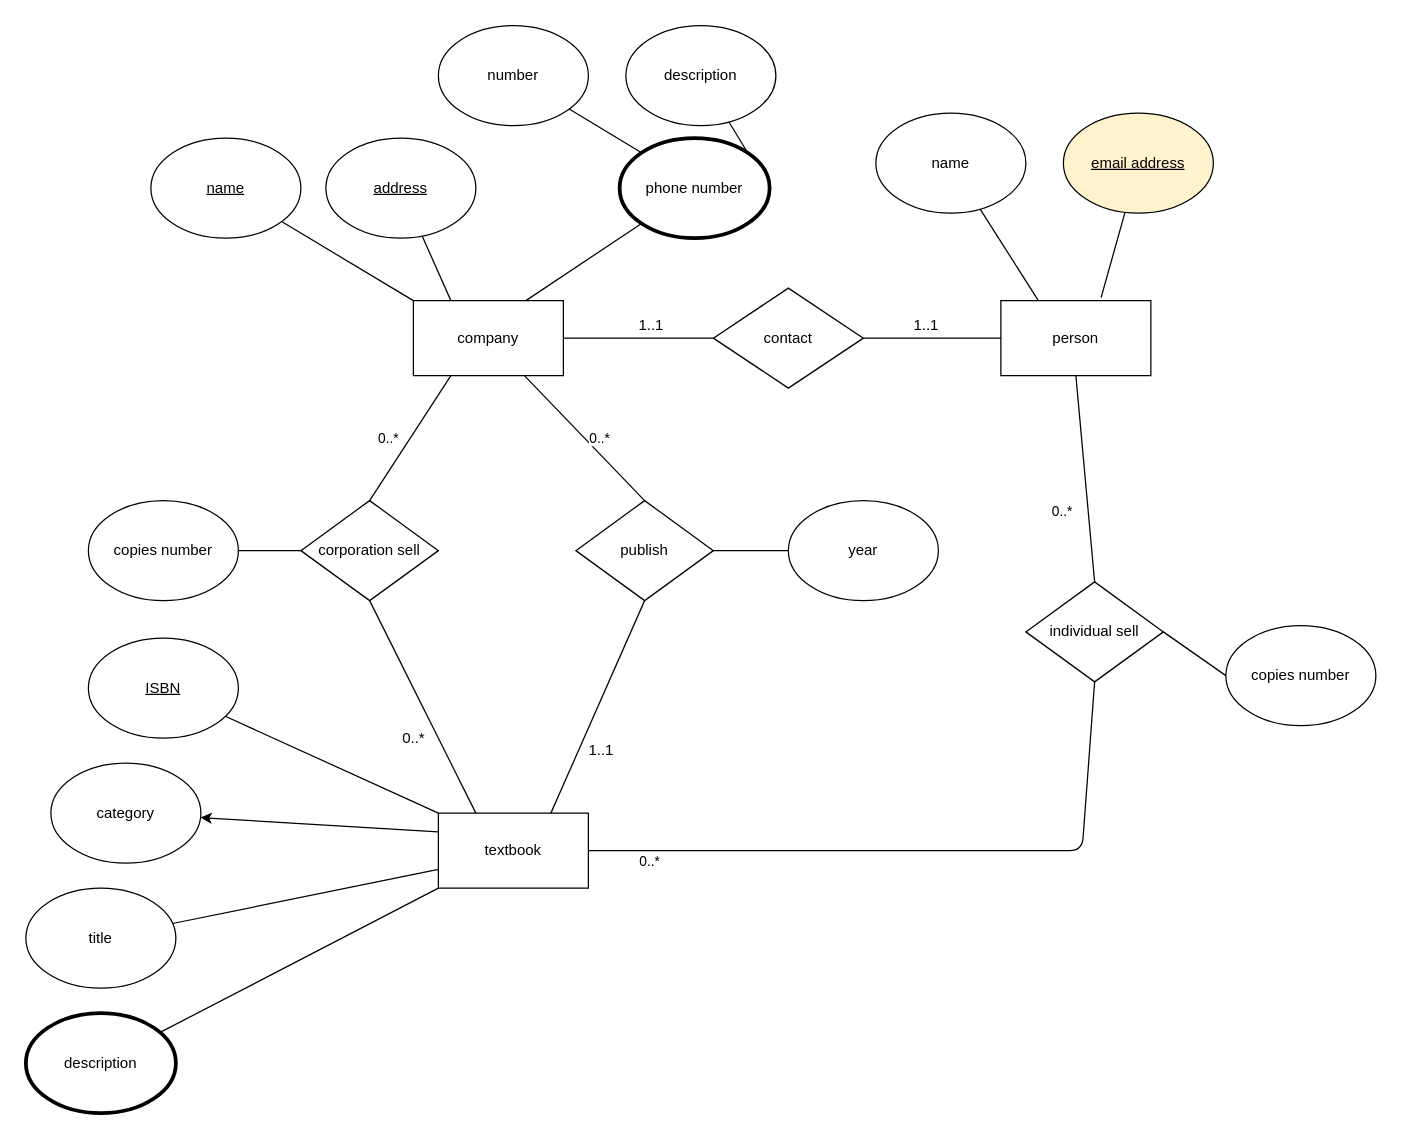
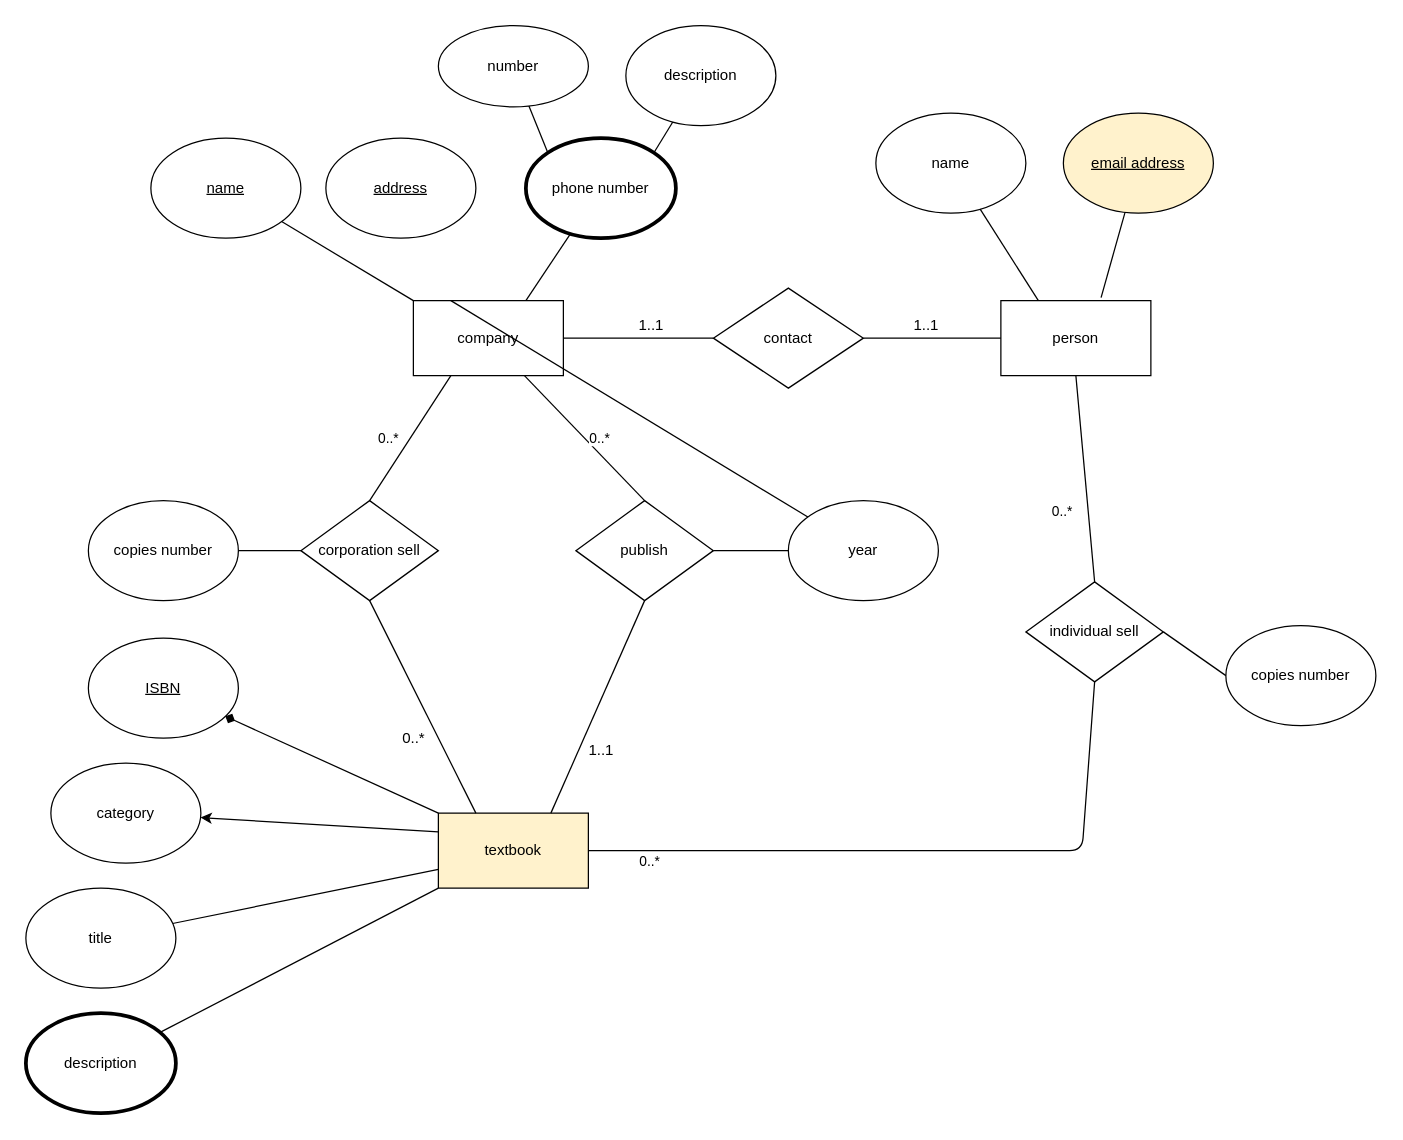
  <mxCell id="0" />
  <mxCell id="1" parent="0" />
- <mxCell id="2" value="textbook" style="rounded=0;whiteSpace=wrap;html=1;" parent="1" vertex="1"><mxGeometry x="350" y="650" width="120" height="60" as="geometry" /></mxCell>
- <mxCell id="3" value="" style="endArrow=none;html=1;exitX=0;exitY=0;exitDx=0;exitDy=0;" parent="1" source="2" target="4" edge="1"><mxGeometry width="50" height="50" relative="1" as="geometry"><mxPoint x="330" y="680" as="sourcePoint" /><mxPoint x="250" y="560" as="targetPoint" /></mxGeometry></mxCell>
+ <mxCell id="2" value="textbook" style="rounded=0;whiteSpace=wrap;html=1;fillColor=#fff2cc;" parent="1" vertex="1"><mxGeometry x="350" y="650" width="120" height="60" as="geometry" /></mxCell>
+ <mxCell id="3" value="" style="endArrow=diamond;html=1;exitX=0;exitY=0;exitDx=0;exitDy=0;" parent="1" source="2" target="4" edge="1"><mxGeometry width="50" height="50" relative="1" as="geometry"><mxPoint x="330" y="680" as="sourcePoint" /><mxPoint x="250" y="560" as="targetPoint" /></mxGeometry></mxCell>
  <mxCell id="4" value="&lt;u&gt;ISBN&lt;/u&gt;" style="ellipse;whiteSpace=wrap;html=1;" parent="1" vertex="1"><mxGeometry x="70" y="510" width="120" height="80" as="geometry" /></mxCell>
  <mxCell id="5" value="" style="endArrow=classic;html=1;exitX=0;exitY=0.25;exitDx=0;exitDy=0;" parent="1" source="2" target="6" edge="1"><mxGeometry width="50" height="50" relative="1" as="geometry"><mxPoint x="330" y="680" as="sourcePoint" /><mxPoint x="370" y="580" as="targetPoint" /></mxGeometry></mxCell>
  <mxCell id="6" value="category" style="ellipse;whiteSpace=wrap;html=1;" parent="1" vertex="1"><mxGeometry x="40" y="610" width="120" height="80" as="geometry" /></mxCell>
  <mxCell id="7" value="" style="endArrow=none;html=1;exitX=0;exitY=0.75;exitDx=0;exitDy=0;" parent="1" source="2" target="8" edge="1"><mxGeometry width="50" height="50" relative="1" as="geometry"><mxPoint x="330" y="680" as="sourcePoint" /><mxPoint x="380" y="590" as="targetPoint" /></mxGeometry></mxCell>
  <mxCell id="8" value="title" style="ellipse;whiteSpace=wrap;html=1;" parent="1" vertex="1"><mxGeometry x="20" y="710" width="120" height="80" as="geometry" /></mxCell>
  <mxCell id="9" value="" style="endArrow=none;html=1;exitX=0;exitY=1;exitDx=0;exitDy=0;" parent="1" source="2" target="10" edge="1"><mxGeometry width="50" height="50" relative="1" as="geometry"><mxPoint x="280" y="700" as="sourcePoint" /><mxPoint x="380" y="630" as="targetPoint" /></mxGeometry></mxCell>
  <mxCell id="10" value="description" style="ellipse;whiteSpace=wrap;html=1;strokeWidth=3;" parent="1" vertex="1"><mxGeometry x="20" y="810" width="120" height="80" as="geometry" /></mxCell>
  <mxCell id="11" value="company" style="rounded=0;whiteSpace=wrap;html=1;strokeWidth=1;" parent="1" vertex="1"><mxGeometry x="330" y="240" width="120" height="60" as="geometry" /></mxCell>
  <mxCell id="12" value="" style="endArrow=none;html=1;exitX=0;exitY=0;exitDx=0;exitDy=0;" parent="1" source="11" target="13" edge="1"><mxGeometry width="50" height="50" relative="1" as="geometry"><mxPoint x="380" y="290" as="sourcePoint" /><mxPoint x="310" y="170" as="targetPoint" /></mxGeometry></mxCell>
  <mxCell id="13" value="&lt;u&gt;name&lt;/u&gt;" style="ellipse;whiteSpace=wrap;html=1;" parent="1" vertex="1"><mxGeometry x="120" y="110" width="120" height="80" as="geometry" /></mxCell>
- <mxCell id="14" value="" style="endArrow=none;html=1;exitX=0.25;exitY=0;exitDx=0;exitDy=0;" parent="1" source="11" target="15" edge="1"><mxGeometry width="50" height="50" relative="1" as="geometry"><mxPoint x="380" y="290" as="sourcePoint" /><mxPoint x="390" y="180" as="targetPoint" /></mxGeometry></mxCell>
+ <mxCell id="14" value="" style="endArrow=none;html=1;exitX=0.25;exitY=0;exitDx=0;exitDy=0;" parent="1" source="11" target="43" edge="1"><mxGeometry width="50" height="50" relative="1" as="geometry"><mxPoint x="380" y="290" as="sourcePoint" /><mxPoint x="390" y="180" as="targetPoint" /></mxGeometry></mxCell>
  <mxCell id="15" value="&lt;u&gt;address&lt;/u&gt;" style="ellipse;whiteSpace=wrap;html=1;" parent="1" vertex="1"><mxGeometry x="260" y="110" width="120" height="80" as="geometry" /></mxCell>
  <mxCell id="16" value="" style="endArrow=none;html=1;exitX=0.75;exitY=0;exitDx=0;exitDy=0;" parent="1" source="11" target="17" edge="1"><mxGeometry width="50" height="50" relative="1" as="geometry"><mxPoint x="380" y="290" as="sourcePoint" /><mxPoint x="520" y="180" as="targetPoint" /></mxGeometry></mxCell>
- <mxCell id="17" value="phone number" style="ellipse;whiteSpace=wrap;html=1;strokeWidth=3;" parent="1" vertex="1"><mxGeometry x="495" y="110" width="120" height="80" as="geometry" /></mxCell>
+ <mxCell id="17" value="phone number" style="ellipse;whiteSpace=wrap;html=1;strokeWidth=3;" parent="1" vertex="1"><mxGeometry x="420" y="110" width="120" height="80" as="geometry" /></mxCell>
  <mxCell id="18" value="" style="endArrow=none;html=1;exitX=0;exitY=0;exitDx=0;exitDy=0;" parent="1" source="17" target="19" edge="1"><mxGeometry width="50" height="50" relative="1" as="geometry"><mxPoint x="380" y="290" as="sourcePoint" /><mxPoint x="420" y="70" as="targetPoint" /></mxGeometry></mxCell>
- <mxCell id="19" value="number" style="ellipse;whiteSpace=wrap;html=1;" parent="1" vertex="1"><mxGeometry x="350" y="20" width="120" height="80" as="geometry" /></mxCell>
+ <mxCell id="19" value="number" style="ellipse;whiteSpace=wrap;html=1;" parent="1" vertex="1"><mxGeometry x="350" y="20" width="120" height="65" as="geometry" /></mxCell>
  <mxCell id="20" value="" style="endArrow=none;html=1;exitX=1;exitY=0;exitDx=0;exitDy=0;" parent="1" source="17" target="21" edge="1"><mxGeometry width="50" height="50" relative="1" as="geometry"><mxPoint x="380" y="290" as="sourcePoint" /><mxPoint x="540" y="100" as="targetPoint" /></mxGeometry></mxCell>
  <mxCell id="21" value="description" style="ellipse;whiteSpace=wrap;html=1;" parent="1" vertex="1"><mxGeometry x="500" y="20" width="120" height="80" as="geometry" /></mxCell>
  <mxCell id="22" value="person" style="rounded=0;whiteSpace=wrap;html=1;strokeWidth=1;" parent="1" vertex="1"><mxGeometry x="800" y="240" width="120" height="60" as="geometry" /></mxCell>
  <mxCell id="23" value="name" style="ellipse;whiteSpace=wrap;html=1;strokeWidth=1;" parent="1" vertex="1"><mxGeometry x="700" y="90" width="120" height="80" as="geometry" /></mxCell>
  <mxCell id="24" value="" style="endArrow=none;html=1;exitX=0.25;exitY=0;exitDx=0;exitDy=0;" parent="1" source="22" target="23" edge="1"><mxGeometry width="50" height="50" relative="1" as="geometry"><mxPoint x="850" y="220" as="sourcePoint" /><mxPoint x="750" y="160" as="targetPoint" /></mxGeometry></mxCell>
  <mxCell id="25" value="" style="endArrow=none;html=1;exitX=0.668;exitY=-0.04;exitDx=0;exitDy=0;exitPerimeter=0;" parent="1" source="22" target="26" edge="1"><mxGeometry width="50" height="50" relative="1" as="geometry"><mxPoint x="460" y="200" as="sourcePoint" /><mxPoint x="910" y="160" as="targetPoint" /></mxGeometry></mxCell>
  <mxCell id="26" value="&lt;u&gt;email address&lt;/u&gt;" style="ellipse;whiteSpace=wrap;html=1;fillColor=#fff2cc;" parent="1" vertex="1"><mxGeometry x="850" y="90" width="120" height="80" as="geometry" /></mxCell>
  <mxCell id="27" value="contact" style="rhombus;whiteSpace=wrap;html=1;strokeWidth=1;" parent="1" vertex="1"><mxGeometry x="570" y="230" width="120" height="80" as="geometry" /></mxCell>
  <mxCell id="28" value="" style="endArrow=none;html=1;entryX=0;entryY=0.5;entryDx=0;entryDy=0;exitX=1;exitY=0.5;exitDx=0;exitDy=0;" parent="1" source="11" target="27" edge="1"><mxGeometry width="50" height="50" relative="1" as="geometry"><mxPoint x="380" y="290" as="sourcePoint" /><mxPoint x="430" y="240" as="targetPoint" /></mxGeometry></mxCell>
  <mxCell id="29" value="" style="endArrow=none;html=1;exitX=0;exitY=0.5;exitDx=0;exitDy=0;entryX=1;entryY=0.5;entryDx=0;entryDy=0;" parent="1" source="22" target="27" edge="1"><mxGeometry width="50" height="50" relative="1" as="geometry"><mxPoint x="380" y="290" as="sourcePoint" /><mxPoint x="430" y="240" as="targetPoint" /></mxGeometry></mxCell>
  <mxCell id="30" value="" style="endArrow=none;html=1;exitX=0;exitY=0.5;exitDx=0;exitDy=0;entryX=1;entryY=0.5;entryDx=0;entryDy=0;" parent="1" source="32" target="31" edge="1"><mxGeometry width="50" height="50" relative="1" as="geometry"><mxPoint x="170" y="500" as="sourcePoint" /><mxPoint x="160" y="440" as="targetPoint" /></mxGeometry></mxCell>
  <mxCell id="31" value="copies number" style="ellipse;whiteSpace=wrap;html=1;" parent="1" vertex="1"><mxGeometry x="70" y="400" width="120" height="80" as="geometry" /></mxCell>
  <mxCell id="32" value="corporation sell" style="rhombus;whiteSpace=wrap;html=1;strokeWidth=1;" parent="1" vertex="1"><mxGeometry x="240" y="400" width="110" height="80" as="geometry" /></mxCell>
  <mxCell id="33" value="" style="endArrow=none;html=1;exitX=0.5;exitY=0;exitDx=0;exitDy=0;entryX=0.25;entryY=1;entryDx=0;entryDy=0;" parent="1" source="32" target="11" edge="1"><mxGeometry width="50" height="50" relative="1" as="geometry"><mxPoint x="380" y="720" as="sourcePoint" /><mxPoint x="430" y="670" as="targetPoint" /></mxGeometry></mxCell>
  <mxCell id="34" value="0..*" style="edgeLabel;html=1;align=center;verticalAlign=middle;resizable=0;points=[];" parent="33" vertex="1" connectable="0"><mxGeometry x="-0.027" y="4" relative="1" as="geometry"><mxPoint x="-13.57" as="offset" /></mxGeometry></mxCell>
  <mxCell id="35" value="" style="endArrow=none;html=1;exitX=0.25;exitY=0;exitDx=0;exitDy=0;entryX=0.5;entryY=1;entryDx=0;entryDy=0;" parent="1" source="2" target="32" edge="1"><mxGeometry width="50" height="50" relative="1" as="geometry"><mxPoint x="380" y="720" as="sourcePoint" /><mxPoint x="430" y="670" as="targetPoint" /></mxGeometry></mxCell>
  <mxCell id="36" value="" style="endArrow=none;html=1;exitX=0.75;exitY=0;exitDx=0;exitDy=0;entryX=0.5;entryY=1;entryDx=0;entryDy=0;" parent="1" source="2" target="37" edge="1"><mxGeometry width="50" height="50" relative="1" as="geometry"><mxPoint x="380" y="720" as="sourcePoint" /><mxPoint x="500" y="490" as="targetPoint" /></mxGeometry></mxCell>
  <mxCell id="37" value="publish" style="rhombus;whiteSpace=wrap;html=1;" parent="1" vertex="1"><mxGeometry x="460" y="400" width="110" height="80" as="geometry" /></mxCell>
  <mxCell id="38" value="" style="endArrow=none;html=1;exitX=0.5;exitY=0;exitDx=0;exitDy=0;" parent="1" source="37" target="11" edge="1"><mxGeometry width="50" height="50" relative="1" as="geometry"><mxPoint x="380" y="720" as="sourcePoint" /><mxPoint x="430" y="670" as="targetPoint" /></mxGeometry></mxCell>
  <mxCell id="39" value="individual sell" style="rhombus;whiteSpace=wrap;html=1;strokeWidth=1;" parent="1" vertex="1"><mxGeometry x="820" y="465" width="110" height="80" as="geometry" /></mxCell>
  <mxCell id="40" value="" style="endArrow=none;html=1;exitX=0.5;exitY=0;exitDx=0;exitDy=0;entryX=0.5;entryY=1;entryDx=0;entryDy=0;" parent="1" source="39" target="22" edge="1"><mxGeometry width="50" height="50" relative="1" as="geometry"><mxPoint x="420" y="630" as="sourcePoint" /><mxPoint x="470" y="580" as="targetPoint" /></mxGeometry></mxCell>
  <mxCell id="41" value="" style="endArrow=none;html=1;exitX=1;exitY=0.5;exitDx=0;exitDy=0;entryX=0.5;entryY=1;entryDx=0;entryDy=0;" parent="1" source="2" target="39" edge="1"><mxGeometry width="50" height="50" relative="1" as="geometry"><mxPoint x="420" y="630" as="sourcePoint" /><mxPoint x="470" y="580" as="targetPoint" /><Array as="points"><mxPoint x="865" y="680" /></Array></mxGeometry></mxCell>
  <mxCell id="42" value="" style="endArrow=none;html=1;exitX=1;exitY=0.5;exitDx=0;exitDy=0;" parent="1" source="37" target="43" edge="1"><mxGeometry width="50" height="50" relative="1" as="geometry"><mxPoint x="420" y="580" as="sourcePoint" /><mxPoint x="640" y="440" as="targetPoint" /></mxGeometry></mxCell>
  <mxCell id="43" value="year" style="ellipse;whiteSpace=wrap;html=1;" parent="1" vertex="1"><mxGeometry x="630" y="400" width="120" height="80" as="geometry" /></mxCell>
  <mxCell id="44" value="copies number" style="ellipse;whiteSpace=wrap;html=1;" parent="1" vertex="1"><mxGeometry x="980" y="500" width="120" height="80" as="geometry" /></mxCell>
  <mxCell id="45" value="" style="endArrow=none;html=1;exitX=1;exitY=0.5;exitDx=0;exitDy=0;entryX=0;entryY=0.5;entryDx=0;entryDy=0;" parent="1" source="39" target="44" edge="1"><mxGeometry width="50" height="50" relative="1" as="geometry"><mxPoint x="420" y="580" as="sourcePoint" /><mxPoint x="470" y="530" as="targetPoint" /></mxGeometry></mxCell>
  <mxCell id="46" value="1..1" style="text;html=1;align=center;verticalAlign=middle;resizable=0;points=[];autosize=1;" parent="1" vertex="1"><mxGeometry x="500" y="250" width="40" height="20" as="geometry" /></mxCell>
  <mxCell id="47" value="1..1" style="text;html=1;align=center;verticalAlign=middle;resizable=0;points=[];autosize=1;" parent="1" vertex="1"><mxGeometry x="720" y="250" width="40" height="20" as="geometry" /></mxCell>
  <mxCell id="48" value="0..*" style="text;html=1;align=center;verticalAlign=middle;resizable=0;points=[];autosize=1;" parent="1" vertex="1"><mxGeometry x="315" y="580" width="30" height="20" as="geometry" /></mxCell>
  <mxCell id="49" value="0..*" style="edgeLabel;html=1;align=center;verticalAlign=middle;resizable=0;points=[];" parent="1" vertex="1" connectable="0"><mxGeometry x="319.997" y="358.711" as="geometry"><mxPoint x="529" y="50" as="offset" /></mxGeometry></mxCell>
  <mxCell id="50" value="0..*" style="edgeLabel;html=1;align=center;verticalAlign=middle;resizable=0;points=[];" parent="1" vertex="1" connectable="0"><mxGeometry x="329.997" y="368.711" as="geometry"><mxPoint x="189" y="320" as="offset" /></mxGeometry></mxCell>
  <mxCell id="51" value="0..*" style="edgeLabel;html=1;align=center;verticalAlign=middle;resizable=0;points=[];" parent="1" vertex="1" connectable="0"><mxGeometry x="339.997" y="378.711" as="geometry"><mxPoint x="139" y="-29" as="offset" /></mxGeometry></mxCell>
  <mxCell id="52" value="1..1" style="text;html=1;align=center;verticalAlign=middle;resizable=0;points=[];autosize=1;" parent="1" vertex="1"><mxGeometry x="460" y="590" width="40" height="20" as="geometry" /></mxCell>
